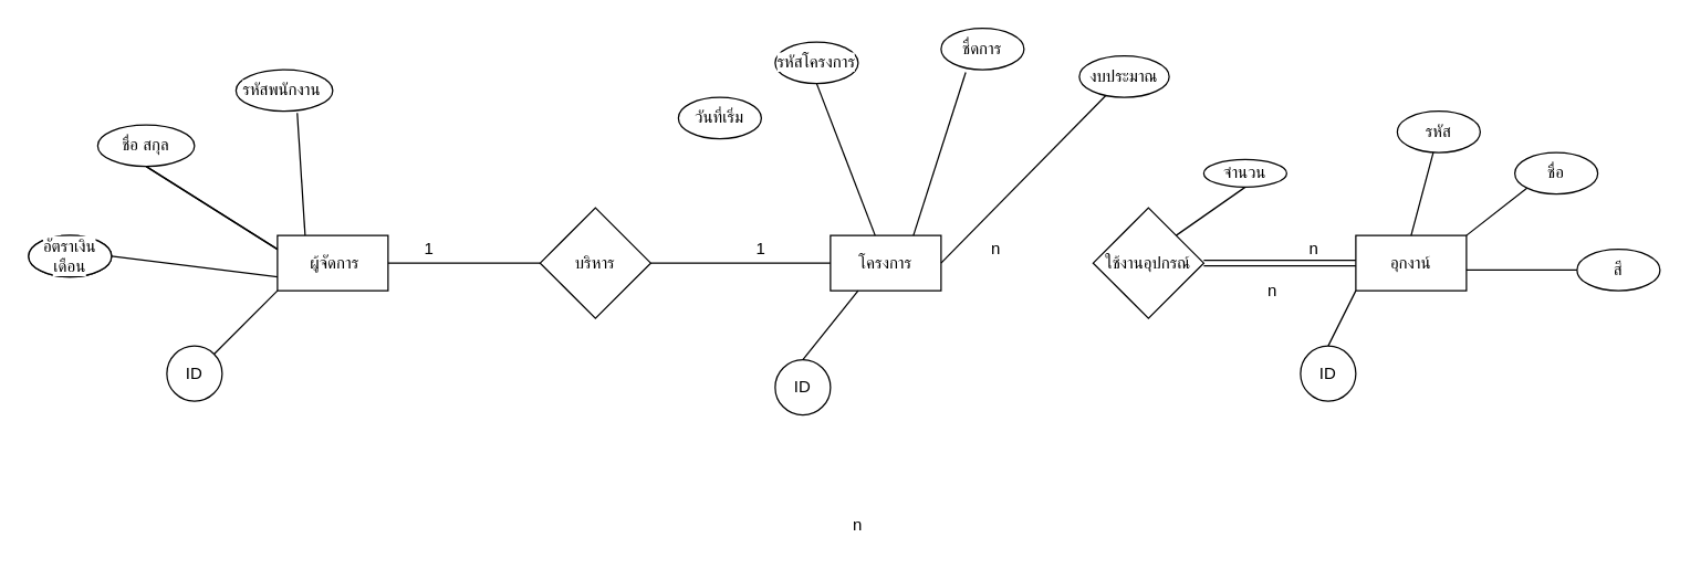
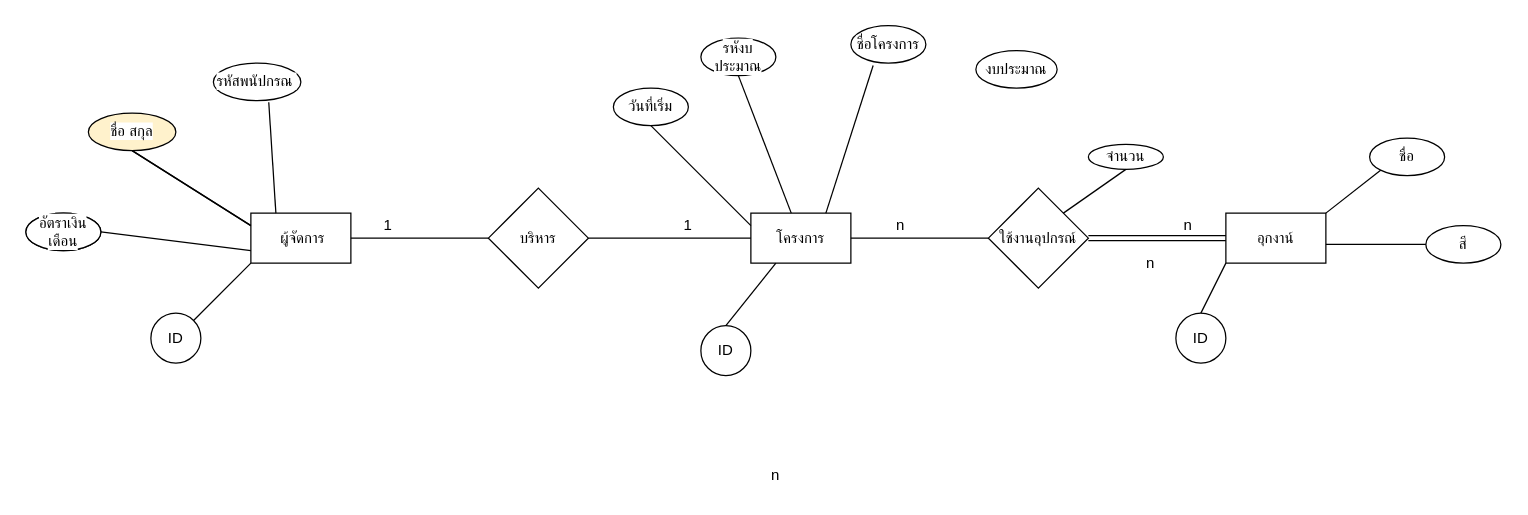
  <mxCell id="0" />
  <mxCell id="1" parent="0" />
  <mxCell id="2" value="&lt;span id=&quot;docs-internal-guid-d84ce67d-7fff-a232-44b8-90e3bc0004dc&quot;&gt;&lt;span style=&quot;background-color: rgb(255 , 255 , 255) ; vertical-align: baseline ; white-space: pre-wrap&quot;&gt;&lt;font style=&quot;font-size: 12px&quot;&gt;&amp;nbsp;ผู้จัดการ&lt;/font&gt;&lt;/span&gt;&lt;/span&gt;" style="rounded=0;whiteSpace=wrap;html=1;" vertex="1" parent="1"><mxGeometry x="200" y="170" width="80" height="40" as="geometry" /></mxCell>
  <mxCell id="3" value="โครงการ" style="rounded=0;whiteSpace=wrap;html=1;" vertex="1" parent="1"><mxGeometry x="600" y="170" width="80" height="40" as="geometry" /></mxCell>
- <mxCell id="4" value="&lt;span id=&quot;docs-internal-guid-73163db8-7fff-3538-0021-fb894729f7e0&quot;&gt;&lt;span style=&quot;background-color: rgb(255 , 255 , 255) ; vertical-align: baseline ; white-space: pre-wrap&quot;&gt;&lt;font style=&quot;font-size: 12px&quot;&gt;รหัสพนักงาน &lt;/font&gt;&lt;/span&gt;&lt;/span&gt;" style="ellipse;whiteSpace=wrap;html=1;" vertex="1" parent="1"><mxGeometry x="170" y="50" width="70" height="30" as="geometry" /></mxCell>
- <mxCell id="5" value="&lt;span id=&quot;docs-internal-guid-876c4ce8-7fff-a8e9-d819-f1796f3114b8&quot;&gt;&lt;span style=&quot;background-color: rgb(255 , 255 , 255) ; vertical-align: baseline ; white-space: pre-wrap&quot;&gt;&lt;font style=&quot;font-size: 12px&quot;&gt;ชื่อ สกุล&lt;/font&gt;&lt;/span&gt;&lt;/span&gt;" style="ellipse;whiteSpace=wrap;html=1;" vertex="1" parent="1"><mxGeometry x="70" y="90" width="70" height="30" as="geometry" /></mxCell>
+ <mxCell id="4" value="&lt;span id=&quot;docs-internal-guid-73163db8-7fff-3538-0021-fb894729f7e0&quot;&gt;&lt;span style=&quot;background-color: rgb(255 , 255 , 255) ; vertical-align: baseline ; white-space: pre-wrap&quot;&gt;&lt;font style=&quot;font-size: 12px&quot;&gt;รหัสพนัปกรณ &lt;/font&gt;&lt;/span&gt;&lt;/span&gt;" style="ellipse;whiteSpace=wrap;html=1;" vertex="1" parent="1"><mxGeometry x="170" y="50" width="70" height="30" as="geometry" /></mxCell>
+ <mxCell id="5" value="&lt;span id=&quot;docs-internal-guid-876c4ce8-7fff-a8e9-d819-f1796f3114b8&quot;&gt;&lt;span style=&quot;background-color: rgb(255 , 255 , 255) ; vertical-align: baseline ; white-space: pre-wrap&quot;&gt;&lt;font style=&quot;font-size: 12px&quot;&gt;ชื่อ สกุล&lt;/font&gt;&lt;/span&gt;&lt;/span&gt;" style="ellipse;whiteSpace=wrap;html=1;fillColor=#fff2cc;" vertex="1" parent="1"><mxGeometry x="70" y="90" width="70" height="30" as="geometry" /></mxCell>
  <mxCell id="6" value="&lt;span id=&quot;docs-internal-guid-876c4ce8-7fff-a8e9-d819-f1796f3114b8&quot;&gt;&lt;span style=&quot;background-color: rgb(255 , 255 , 255) ; vertical-align: baseline ; white-space: pre-wrap&quot;&gt;&lt;font style=&quot;font-size: 12px&quot;&gt;อัตราเงินเดือน&lt;/font&gt;&lt;/span&gt;&lt;/span&gt;" style="ellipse;whiteSpace=wrap;html=1;" vertex="1" parent="1"><mxGeometry x="20" y="170" width="60" height="30" as="geometry" /></mxCell>
  <mxCell id="7" value="ID" style="ellipse;whiteSpace=wrap;html=1;aspect=fixed;" vertex="1" parent="1"><mxGeometry x="560" y="260" width="40" height="40" as="geometry" /></mxCell>
  <mxCell id="8" value="ID" style="ellipse;whiteSpace=wrap;html=1;aspect=fixed;" vertex="1" parent="1"><mxGeometry x="120" y="250" width="40" height="40" as="geometry" /></mxCell>
  <mxCell id="9" value="&lt;span id=&quot;docs-internal-guid-73163db8-7fff-3538-0021-fb894729f7e0&quot;&gt;&lt;span style=&quot;background-color: rgb(255 , 255 , 255) ; vertical-align: baseline ; white-space: pre-wrap&quot;&gt;&lt;font style=&quot;font-size: 12px&quot;&gt;วันที่เริ่ม&lt;/font&gt;&lt;/span&gt;&lt;/span&gt;" style="ellipse;whiteSpace=wrap;html=1;" vertex="1" parent="1"><mxGeometry x="490" y="70" width="60" height="30" as="geometry" /></mxCell>
- <mxCell id="10" value="&lt;span style=&quot;white-space: pre-wrap ; background-color: rgb(255 , 255 , 255)&quot;&gt;ชื่ดการ&lt;/span&gt;" style="ellipse;whiteSpace=wrap;html=1;" vertex="1" parent="1"><mxGeometry x="680" y="20" width="60" height="30" as="geometry" /></mxCell>
- <mxCell id="11" value="&lt;span style=&quot;white-space: pre-wrap ; background-color: rgb(255 , 255 , 255)&quot;&gt;รหัสโครงการ&lt;/span&gt;" style="ellipse;whiteSpace=wrap;html=1;" vertex="1" parent="1"><mxGeometry x="560" y="30" width="60" height="30" as="geometry" /></mxCell>
+ <mxCell id="10" value="&lt;span style=&quot;white-space: pre-wrap ; background-color: rgb(255 , 255 , 255)&quot;&gt;ชื่อโครงการ&lt;/span&gt;" style="ellipse;whiteSpace=wrap;html=1;" vertex="1" parent="1"><mxGeometry x="680" y="20" width="60" height="30" as="geometry" /></mxCell>
+ <mxCell id="11" value="&lt;span style=&quot;white-space: pre-wrap ; background-color: rgb(255 , 255 , 255)&quot;&gt;รหังบประมาณ&lt;/span&gt;" style="ellipse;whiteSpace=wrap;html=1;" vertex="1" parent="1"><mxGeometry x="560" y="30" width="60" height="30" as="geometry" /></mxCell>
  <mxCell id="12" value="&lt;span id=&quot;docs-internal-guid-73163db8-7fff-3538-0021-fb894729f7e0&quot;&gt;&lt;span style=&quot;background-color: rgb(255 , 255 , 255) ; vertical-align: baseline ; white-space: pre-wrap&quot;&gt;&lt;font style=&quot;font-size: 12px&quot;&gt;งบประมาณ&lt;/font&gt;&lt;/span&gt;&lt;/span&gt;" style="ellipse;whiteSpace=wrap;html=1;" vertex="1" parent="1"><mxGeometry x="780" y="40" width="65" height="30" as="geometry" /></mxCell>
  <mxCell id="13" value="อุกงาน์" style="rounded=0;whiteSpace=wrap;html=1;" vertex="1" parent="1"><mxGeometry x="980" y="170" width="80" height="40" as="geometry" /></mxCell>
  <mxCell id="14" value="ID" style="ellipse;whiteSpace=wrap;html=1;aspect=fixed;" vertex="1" parent="1"><mxGeometry x="940" y="250" width="40" height="40" as="geometry" /></mxCell>
- <mxCell id="15" value="รหัส" style="ellipse;whiteSpace=wrap;html=1;" vertex="1" parent="1"><mxGeometry x="1010" y="80" width="60" height="30" as="geometry" /></mxCell>
  <mxCell id="16" value="สี" style="ellipse;whiteSpace=wrap;html=1;" vertex="1" parent="1"><mxGeometry x="1140" y="180" width="60" height="30" as="geometry" /></mxCell>
  <mxCell id="17" value="ชื่อ" style="ellipse;whiteSpace=wrap;html=1;" vertex="1" parent="1"><mxGeometry x="1095" y="110" width="60" height="30" as="geometry" /></mxCell>
  <mxCell id="18" value="" style="endArrow=none;html=1;entryX=0.633;entryY=1.045;entryDx=0;entryDy=0;entryPerimeter=0;exitX=0.25;exitY=0;exitDx=0;exitDy=0;" edge="1" parent="1" source="2" target="4"><mxGeometry width="50" height="50" relative="1" as="geometry"><mxPoint x="290" y="180" as="sourcePoint" /><mxPoint x="340" y="130" as="targetPoint" /></mxGeometry></mxCell>
  <mxCell id="19" value="" style="endArrow=none;html=1;entryX=1;entryY=0.5;entryDx=0;entryDy=0;exitX=0;exitY=0.75;exitDx=0;exitDy=0;" edge="1" parent="1" source="2" target="6"><mxGeometry width="50" height="50" relative="1" as="geometry"><mxPoint x="230" y="180" as="sourcePoint" /><mxPoint x="224.31" y="91.35" as="targetPoint" /></mxGeometry></mxCell>
  <mxCell id="20" value="" style="endArrow=none;html=1;entryX=0.5;entryY=1;entryDx=0;entryDy=0;exitX=0;exitY=0.25;exitDx=0;exitDy=0;" edge="1" parent="1" source="2" target="5"><mxGeometry width="50" height="50" relative="1" as="geometry"><mxPoint x="107.85" y="208.65" as="sourcePoint" /><mxPoint x="102.16" y="120" as="targetPoint" /></mxGeometry></mxCell>
  <mxCell id="21" value="" style="endArrow=none;html=1;entryX=0;entryY=1;entryDx=0;entryDy=0;exitX=1;exitY=0;exitDx=0;exitDy=0;" edge="1" parent="1" source="8" target="2"><mxGeometry width="50" height="50" relative="1" as="geometry"><mxPoint x="250" y="200" as="sourcePoint" /><mxPoint x="244.31" y="111.35" as="targetPoint" /></mxGeometry></mxCell>
  <mxCell id="22" value="" style="endArrow=none;html=1;entryX=0.25;entryY=1;entryDx=0;entryDy=0;exitX=0.5;exitY=0;exitDx=0;exitDy=0;" edge="1" parent="1" source="7" target="3"><mxGeometry width="50" height="50" relative="1" as="geometry"><mxPoint x="440" y="210" as="sourcePoint" /><mxPoint x="434.31" y="121.35" as="targetPoint" /></mxGeometry></mxCell>
+ <mxCell id="23" value="" style="endArrow=none;html=1;entryX=0.5;entryY=1;entryDx=0;entryDy=0;exitX=0;exitY=0.25;exitDx=0;exitDy=0;" edge="1" parent="1" source="3" target="9"><mxGeometry width="50" height="50" relative="1" as="geometry"><mxPoint x="450" y="220" as="sourcePoint" /><mxPoint x="444.31" y="131.35" as="targetPoint" /></mxGeometry></mxCell>
  <mxCell id="24" value="" style="endArrow=none;html=1;entryX=0.5;entryY=1;entryDx=0;entryDy=0;" edge="1" parent="1" source="3" target="11"><mxGeometry width="50" height="50" relative="1" as="geometry"><mxPoint x="460" y="230" as="sourcePoint" /><mxPoint x="454.31" y="141.35" as="targetPoint" /></mxGeometry></mxCell>
  <mxCell id="25" value="" style="endArrow=none;html=1;entryX=0.297;entryY=1.065;entryDx=0;entryDy=0;entryPerimeter=0;exitX=0.75;exitY=0;exitDx=0;exitDy=0;" edge="1" parent="1" source="3" target="10"><mxGeometry width="50" height="50" relative="1" as="geometry"><mxPoint x="470" y="240" as="sourcePoint" /><mxPoint x="464.31" y="151.35" as="targetPoint" /></mxGeometry></mxCell>
  <mxCell id="26" value="" style="endArrow=none;html=1;entryX=0;entryY=1;entryDx=0;entryDy=0;exitX=0.5;exitY=0;exitDx=0;exitDy=0;" edge="1" parent="1" source="14" target="13"><mxGeometry width="50" height="50" relative="1" as="geometry"><mxPoint x="620" y="260" as="sourcePoint" /><mxPoint x="614.31" y="171.35" as="targetPoint" /></mxGeometry></mxCell>
  <mxCell id="27" value="" style="endArrow=none;html=1;exitX=0;exitY=0.5;exitDx=0;exitDy=0;" edge="1" parent="1" source="16"><mxGeometry width="50" height="50" relative="1" as="geometry"><mxPoint x="630" y="270" as="sourcePoint" /><mxPoint x="1060" y="195" as="targetPoint" /></mxGeometry></mxCell>
- <mxCell id="28" value="" style="endArrow=none;html=1;exitX=0.5;exitY=0;exitDx=0;exitDy=0;" edge="1" parent="1" source="13" target="15"><mxGeometry width="50" height="50" relative="1" as="geometry"><mxPoint x="640" y="280" as="sourcePoint" /><mxPoint x="634.31" y="191.35" as="targetPoint" /></mxGeometry></mxCell>
  <mxCell id="29" value="" style="endArrow=none;html=1;entryX=0;entryY=1;entryDx=0;entryDy=0;exitX=1;exitY=0;exitDx=0;exitDy=0;" edge="1" parent="1" source="13" target="17"><mxGeometry width="50" height="50" relative="1" as="geometry"><mxPoint x="650" y="290" as="sourcePoint" /><mxPoint x="644.31" y="201.35" as="targetPoint" /></mxGeometry></mxCell>
  <mxCell id="30" value="&lt;span id=&quot;docs-internal-guid-876c4ce8-7fff-a8e9-d819-f1796f3114b8&quot;&gt;&lt;span style=&quot;background-color: rgb(255 , 255 , 255) ; vertical-align: baseline ; white-space: pre-wrap&quot;&gt;&lt;font style=&quot;font-size: 12px&quot;&gt;อัตราเงินเดือน&lt;/font&gt;&lt;/span&gt;&lt;/span&gt;" style="ellipse;whiteSpace=wrap;html=1;" vertex="1" parent="1"><mxGeometry x="20" y="170" width="60" height="30" as="geometry" /></mxCell>
  <mxCell id="31" value="" style="endArrow=none;html=1;entryX=0.5;entryY=1;entryDx=0;entryDy=0;exitX=0;exitY=0.25;exitDx=0;exitDy=0;" edge="1" parent="1"><mxGeometry width="50" height="50" relative="1" as="geometry"><mxPoint x="200" y="180" as="sourcePoint" /><mxPoint x="105" y="120" as="targetPoint" /></mxGeometry></mxCell>
  <mxCell id="32" value="บริหาร" style="rhombus;whiteSpace=wrap;html=1;" vertex="1" parent="1"><mxGeometry x="390" y="150" width="80" height="80" as="geometry" /></mxCell>
  <mxCell id="33" value="" style="endArrow=none;html=1;exitX=1;exitY=0.5;exitDx=0;exitDy=0;entryX=0;entryY=0.5;entryDx=0;entryDy=0;" edge="1" parent="1" source="2" target="32"><mxGeometry width="50" height="50" relative="1" as="geometry"><mxPoint x="390" y="210" as="sourcePoint" /><mxPoint x="440" y="160" as="targetPoint" /></mxGeometry></mxCell>
  <mxCell id="34" value="ใช้งานอุปกรณ์" style="rhombus;whiteSpace=wrap;html=1;" vertex="1" parent="1"><mxGeometry x="790" y="150" width="80" height="80" as="geometry" /></mxCell>
  <mxCell id="35" value="" style="endArrow=none;html=1;entryX=0;entryY=0.5;entryDx=0;entryDy=0;exitX=1;exitY=0.5;exitDx=0;exitDy=0;shape=link;" edge="1" parent="1" source="34" target="13"><mxGeometry width="50" height="50" relative="1" as="geometry"><mxPoint x="800" y="210" as="sourcePoint" /><mxPoint x="850" y="160" as="targetPoint" /></mxGeometry></mxCell>
  <mxCell id="36" value="1" style="text;html=1;strokeColor=none;fillColor=none;align=center;verticalAlign=middle;whiteSpace=wrap;rounded=0;" vertex="1" parent="1"><mxGeometry x="290" y="170" width="40" height="20" as="geometry" /></mxCell>
  <mxCell id="37" value="1" style="text;html=1;strokeColor=none;fillColor=none;align=center;verticalAlign=middle;whiteSpace=wrap;rounded=0;" vertex="1" parent="1"><mxGeometry x="530" y="170" width="40" height="20" as="geometry" /></mxCell>
  <mxCell id="38" value="n" style="text;html=1;strokeColor=none;fillColor=none;align=center;verticalAlign=middle;whiteSpace=wrap;rounded=0;" vertex="1" parent="1"><mxGeometry x="930" y="170" width="40" height="20" as="geometry" /></mxCell>
  <mxCell id="39" value="n" style="text;html=1;strokeColor=none;fillColor=none;align=center;verticalAlign=middle;whiteSpace=wrap;rounded=0;" vertex="1" parent="1"><mxGeometry x="700" y="170" width="40" height="20" as="geometry" /></mxCell>
  <mxCell id="40" value="n" style="text;html=1;strokeColor=none;fillColor=none;align=center;verticalAlign=middle;whiteSpace=wrap;rounded=0;" vertex="1" parent="1"><mxGeometry x="900" y="200" width="40" height="20" as="geometry" /></mxCell>
  <mxCell id="41" value="n" style="text;html=1;strokeColor=none;fillColor=none;align=center;verticalAlign=middle;whiteSpace=wrap;rounded=0;" vertex="1" parent="1"><mxGeometry x="600" y="370" width="40" height="20" as="geometry" /></mxCell>
  <mxCell id="42" value="จำนวน" style="ellipse;whiteSpace=wrap;html=1;" vertex="1" parent="1"><mxGeometry x="870" y="115" width="60" height="20" as="geometry" /></mxCell>
  <mxCell id="43" value="" style="endArrow=none;html=1;entryX=0.5;entryY=1;entryDx=0;entryDy=0;exitX=1;exitY=0;exitDx=0;exitDy=0;" edge="1" parent="1" source="34" target="42"><mxGeometry width="50" height="50" relative="1" as="geometry"><mxPoint x="710" y="260" as="sourcePoint" /><mxPoint x="760" y="210" as="targetPoint" /></mxGeometry></mxCell>
- <mxCell id="44" value="" style="endArrow=none;html=1;exitX=1;exitY=0.5;exitDx=0;exitDy=0;" edge="1" parent="1" source="3" target="12"><mxGeometry width="50" height="50" relative="1" as="geometry"><mxPoint x="710" y="260" as="sourcePoint" /><mxPoint x="760" y="210" as="targetPoint" /></mxGeometry></mxCell>
+ <mxCell id="44" value="" style="endArrow=none;html=1;exitX=1;exitY=0.5;exitDx=0;exitDy=0;entryX=0;entryY=0.5;entryDx=0;entryDy=0;" edge="1" parent="1" source="3" target="34"><mxGeometry width="50" height="50" relative="1" as="geometry"><mxPoint x="710" y="260" as="sourcePoint" /><mxPoint x="760" y="210" as="targetPoint" /></mxGeometry></mxCell>
  <mxCell id="45" value="" style="endArrow=none;html=1;entryX=1;entryY=0.5;entryDx=0;entryDy=0;exitX=0;exitY=0.5;exitDx=0;exitDy=0;" edge="1" parent="1" source="3" target="32"><mxGeometry width="50" height="50" relative="1" as="geometry"><mxPoint y="260" as="sourcePoint" x="590" /><mxPoint x="640" y="210" as="targetPoint" /></mxGeometry></mxCell>
